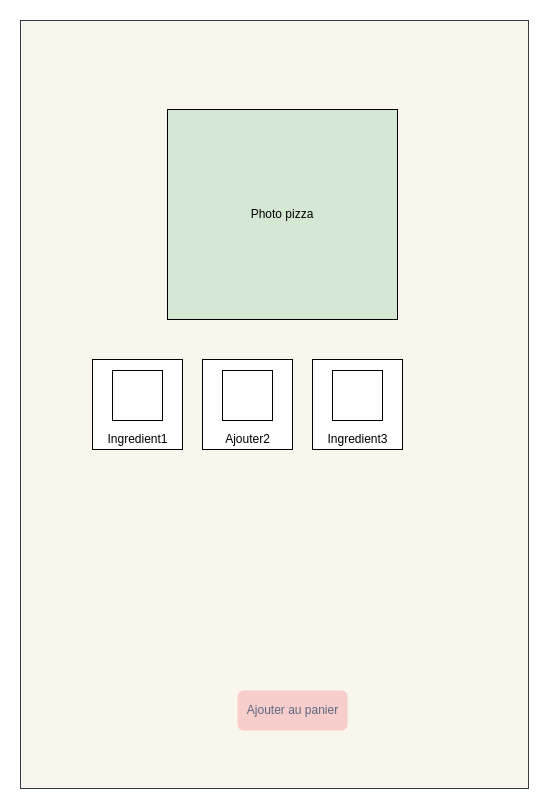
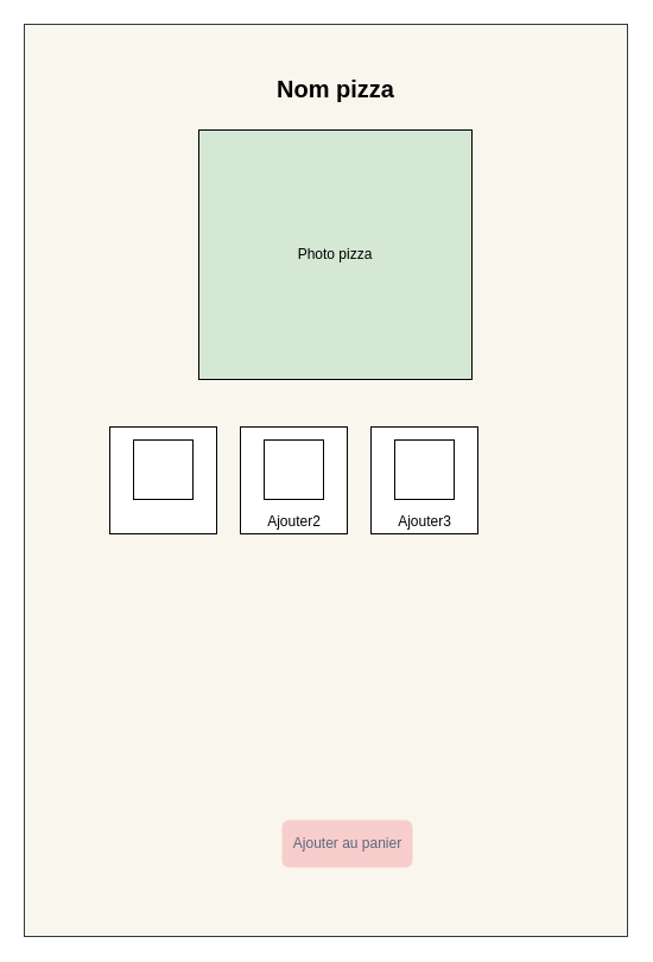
  <mxCell id="0" />
  <mxCell id="1" parent="0" />
  <mxCell id="2" value="" style="rounded=0;whiteSpace=wrap;html=1;fillColor=#f9f7ed;strokeColor=#36393d;" vertex="1" parent="1"><mxGeometry x="20" y="20" width="508" height="768" as="geometry" /></mxCell>
+ <mxCell id="3" value="&lt;font style=&quot;font-size: 20px&quot;&gt;&lt;b&gt;Nom pizza&lt;/b&gt;&lt;/font&gt;" style="text;html=1;align=center;verticalAlign=middle;resizable=0;points=[];autosize=1;" vertex="1" parent="1"><mxGeometry x="227" y="64" width="110" height="20" as="geometry" /></mxCell>
  <mxCell id="4" value="Photo pizza" style="whiteSpace=wrap;html=1;fillColor=#d5e8d4;" vertex="1" parent="1"><mxGeometry x="167" y="109" width="230" height="210" as="geometry" /></mxCell>
  <mxCell id="5" value="Ajouter au panier" style="rounded=1;align=center;fillColor=#f8cecc;strokeColor=none;html=1;fontColor=#596780;fontSize=12;" vertex="1" parent="1"><mxGeometry x="237" y="690" width="110" height="40" as="geometry" /></mxCell>
  <mxCell id="6" value="" style="whiteSpace=wrap;html=1;aspect=fixed;" vertex="1" parent="1"><mxGeometry x="92" y="359" width="90" height="90" as="geometry" /></mxCell>
  <mxCell id="7" value="" style="whiteSpace=wrap;html=1;aspect=fixed;" vertex="1" parent="1"><mxGeometry x="112" y="370" width="50" height="50" as="geometry" /></mxCell>
- <mxCell id="8" value="Ingredient1" style="text;html=1;align=center;verticalAlign=middle;resizable=0;points=[];autosize=1;" vertex="1" parent="1"><mxGeometry x="97" y="429" width="80" height="20" as="geometry" /></mxCell>
  <mxCell id="9" value="" style="whiteSpace=wrap;html=1;aspect=fixed;" vertex="1" parent="1"><mxGeometry x="202" y="359" width="90" height="90" as="geometry" /></mxCell>
  <mxCell id="10" value="" style="whiteSpace=wrap;html=1;aspect=fixed;" vertex="1" parent="1"><mxGeometry x="222" y="370" width="50" height="50" as="geometry" /></mxCell>
  <mxCell id="11" value="Ajouter2" style="text;html=1;align=center;verticalAlign=middle;resizable=0;points=[];autosize=1;" vertex="1" parent="1"><mxGeometry x="207" y="429" width="80" height="20" as="geometry" /></mxCell>
  <mxCell id="12" value="" style="whiteSpace=wrap;html=1;aspect=fixed;" vertex="1" parent="1"><mxGeometry x="312" y="359" width="90" height="90" as="geometry" /></mxCell>
  <mxCell id="13" value="" style="whiteSpace=wrap;html=1;aspect=fixed;" vertex="1" parent="1"><mxGeometry x="332" y="370" width="50" height="50" as="geometry" /></mxCell>
- <mxCell id="14" value="Ingredient3" style="text;html=1;align=center;verticalAlign=middle;resizable=0;points=[];autosize=1;" vertex="1" parent="1"><mxGeometry x="317" y="429" width="80" height="20" as="geometry" /></mxCell>
+ <mxCell id="14" value="Ajouter3" style="text;html=1;align=center;verticalAlign=middle;resizable=0;points=[];autosize=1;" vertex="1" parent="1"><mxGeometry x="317" y="429" width="80" height="20" as="geometry" /></mxCell>
